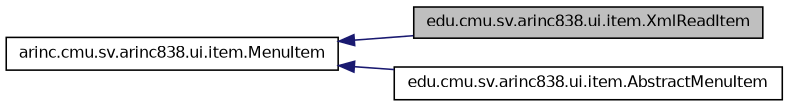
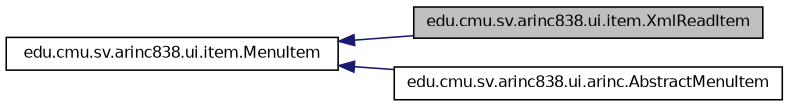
  digraph {
    rankdir=LR
    node [color=black fillcolor=white fontname=Helvetica fontsize=10 shape=record style=filled]
    edge [color=midnightblue dir=back fontname=Helvetica fontsize=10 labelfontname=Helvetica labelfontsize=10 style=solid]
    n1 [fillcolor=grey75 fontcolor=black height=0.2 label="edu.cmu.sv.arinc838.ui.item.XmlReadItem" width=0.4]
-   n2 [height=0.2 label="edu.cmu.sv.arinc838.ui.item.AbstractMenuItem" width=0.4]
-   n3 [height=0.2 label="arinc.cmu.sv.arinc838.ui.item.MenuItem" width=0.4]
+   n2 [height=0.2 label="edu.cmu.sv.arinc838.ui.arinc.AbstractMenuItem" width=0.4]
+   n3 [height=0.2 label="edu.cmu.sv.arinc838.ui.item.MenuItem" width=0.4]
    n3 -> n1
    n3 -> n2
  }
